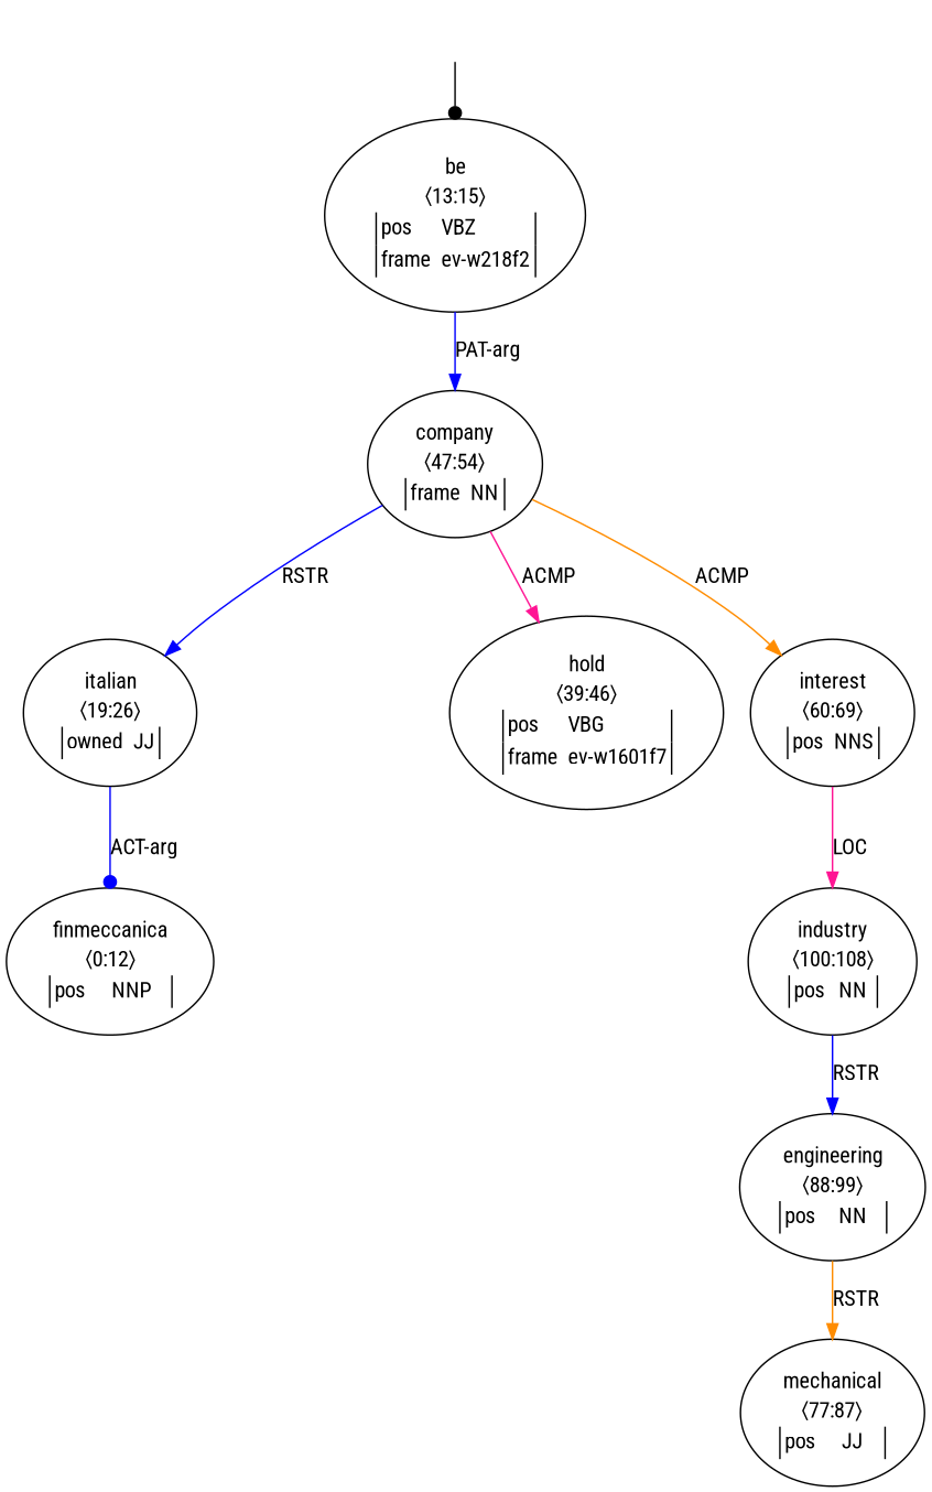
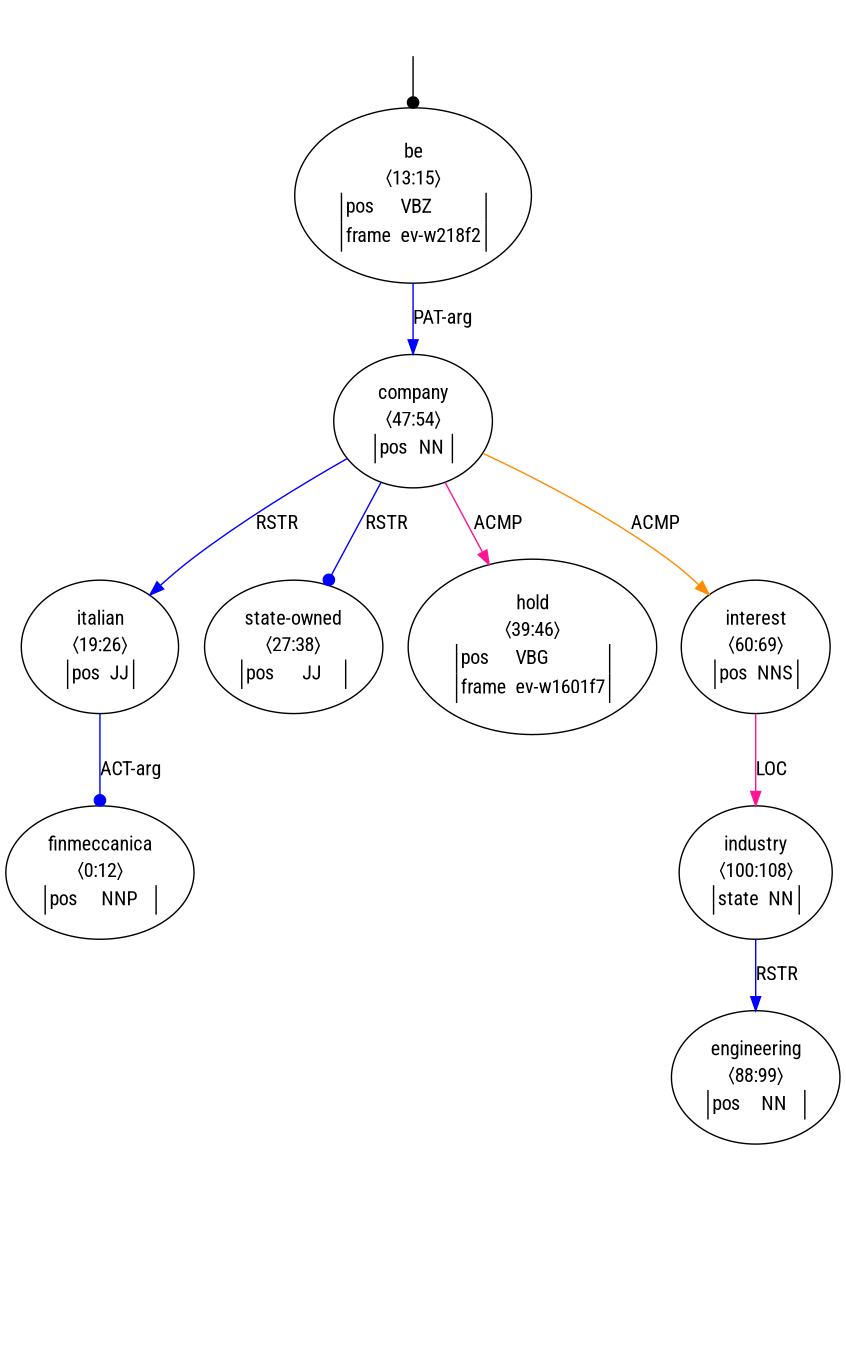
  digraph {
    fontname="Roboto Condensed"
    node [fontname="Roboto Condensed"]
    edge [arrowhead=normal color=blue fontname="Roboto Condensed"]
    top [style=invis]
    n2 [label=<<table align="center" border="0" cellspacing="0"><tr><td colspan="2">be</td></tr><tr><td colspan="2">〈13:15〉</td></tr><tr><td sides="l" border="1" align="left">pos</td><td sides="r" border="1" align="left">VBZ</td></tr><tr><td sides="l" border="1" align="left">frame</td><td sides="r" border="1" align="left">ev-w218f2</td></tr></table>>]
-   n3 [label=<<table align="center" border="0" cellspacing="0"><tr><td colspan="2">company</td></tr><tr><td colspan="2">〈47:54〉</td></tr><tr><td sides="l" border="1" align="left">frame</td><td sides="r" border="1" align="left">NN</td></tr></table>>]
+   n3 [label=<<table align="center" border="0" cellspacing="0"><tr><td colspan="2">company</td></tr><tr><td colspan="2">〈47:54〉</td></tr><tr><td sides="l" border="1" align="left">pos</td><td sides="r" border="1" align="left">NN</td></tr></table>>]
    n4 [label=<<table align="center" border="0" cellspacing="0"><tr><td colspan="2">finmeccanica</td></tr><tr><td colspan="2">〈0:12〉</td></tr><tr><td sides="l" border="1" align="left">pos</td><td sides="r" border="1" align="left">NNP</td></tr></table>>]
-   n5 [label=<<table align="center" border="0" cellspacing="0"><tr><td colspan="2">italian</td></tr><tr><td colspan="2">〈19:26〉</td></tr><tr><td sides="l" border="1" align="left">owned</td><td sides="r" border="1" align="left">JJ</td></tr></table>>]
+   n5 [label=<<table align="center" border="0" cellspacing="0"><tr><td colspan="2">italian</td></tr><tr><td colspan="2">〈19:26〉</td></tr><tr><td sides="l" border="1" align="left">pos</td><td sides="r" border="1" align="left">JJ</td></tr></table>>]
+   n6 [label=<<table align="center" border="0" cellspacing="0"><tr><td colspan="2">state-owned</td></tr><tr><td colspan="2">〈27:38〉</td></tr><tr><td sides="l" border="1" align="left">pos</td><td sides="r" border="1" align="left">JJ</td></tr></table>>]
    n7 [label=<<table align="center" border="0" cellspacing="0"><tr><td colspan="2">hold</td></tr><tr><td colspan="2">〈39:46〉</td></tr><tr><td sides="l" border="1" align="left">pos</td><td sides="r" border="1" align="left">VBG</td></tr><tr><td sides="l" border="1" align="left">frame</td><td sides="r" border="1" align="left">ev-w1601f7</td></tr></table>>]
    n8 [label=<<table align="center" border="0" cellspacing="0"><tr><td colspan="2">interest</td></tr><tr><td colspan="2">〈60:69〉</td></tr><tr><td sides="l" border="1" align="left">pos</td><td sides="r" border="1" align="left">NNS</td></tr></table>>]
-   n9 [label=<<table align="center" border="0" cellspacing="0"><tr><td colspan="2">industry</td></tr><tr><td colspan="2">〈100:108〉</td></tr><tr><td sides="l" border="1" align="left">pos</td><td sides="r" border="1" align="left">NN</td></tr></table>>]
+   n9 [label=<<table align="center" border="0" cellspacing="0"><tr><td colspan="2">industry</td></tr><tr><td colspan="2">〈100:108〉</td></tr><tr><td sides="l" border="1" align="left">state</td><td sides="r" border="1" align="left">NN</td></tr></table>>]
    n10 [label=<<table align="center" border="0" cellspacing="0"><tr><td colspan="2">engineering</td></tr><tr><td colspan="2">〈88:99〉</td></tr><tr><td sides="l" border="1" align="left">pos</td><td sides="r" border="1" align="left">NN</td></tr></table>>]
-   n11 [label=<<table align="center" border="0" cellspacing="0"><tr><td colspan="2">mechanical</td></tr><tr><td colspan="2">〈77:87〉</td></tr><tr><td sides="l" border="1" align="left">pos</td><td sides="r" border="1" align="left">JJ</td></tr></table>>]
    top -> n2 [arrowhead=dot color=black]
    n2 -> n3 [label="PAT-arg"]
    n3 -> n5 [label=RSTR]
+   n3 -> n6 [arrowhead=dot label=RSTR]
    n3 -> n7 [color=deeppink label=ACMP]
    n3 -> n8 [color=darkorange label=ACMP]
    n5 -> n4 [arrowhead=dot label="ACT-arg"]
    n8 -> n9 [color=deeppink label=LOC]
    n9 -> n10 [label=RSTR]
-   n10 -> n11 [color=darkorange label=RSTR]
  }
